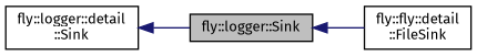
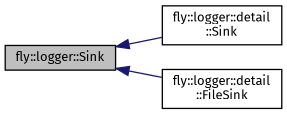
  digraph {
    fontname="Fira Sans"
    rankdir=LR
    node [color=black fillcolor=white fontname="Fira Sans" fontsize=10 shape=record style=filled]
    edge [color=midnightblue dir=back fontname="Fira Sans" fontsize=10 labelfontname=Helvetica labelfontsize=10 style=solid]
    n1 [fillcolor=grey75 fontcolor=black height=0.2 label="fly::logger::Sink" width=0.4]
    n2 [height=0.2 label="fly::logger::detail\l::Sink" width=0.4]
-   n3 [height=0.2 label="fly::fly::detail\l::FileSink" width=0.4]
-   n2 -> n1
+   n3 [height=0.2 label="fly::logger::detail\l::FileSink" width=0.4]
+   n1 -> n2
    n1 -> n3
  }
